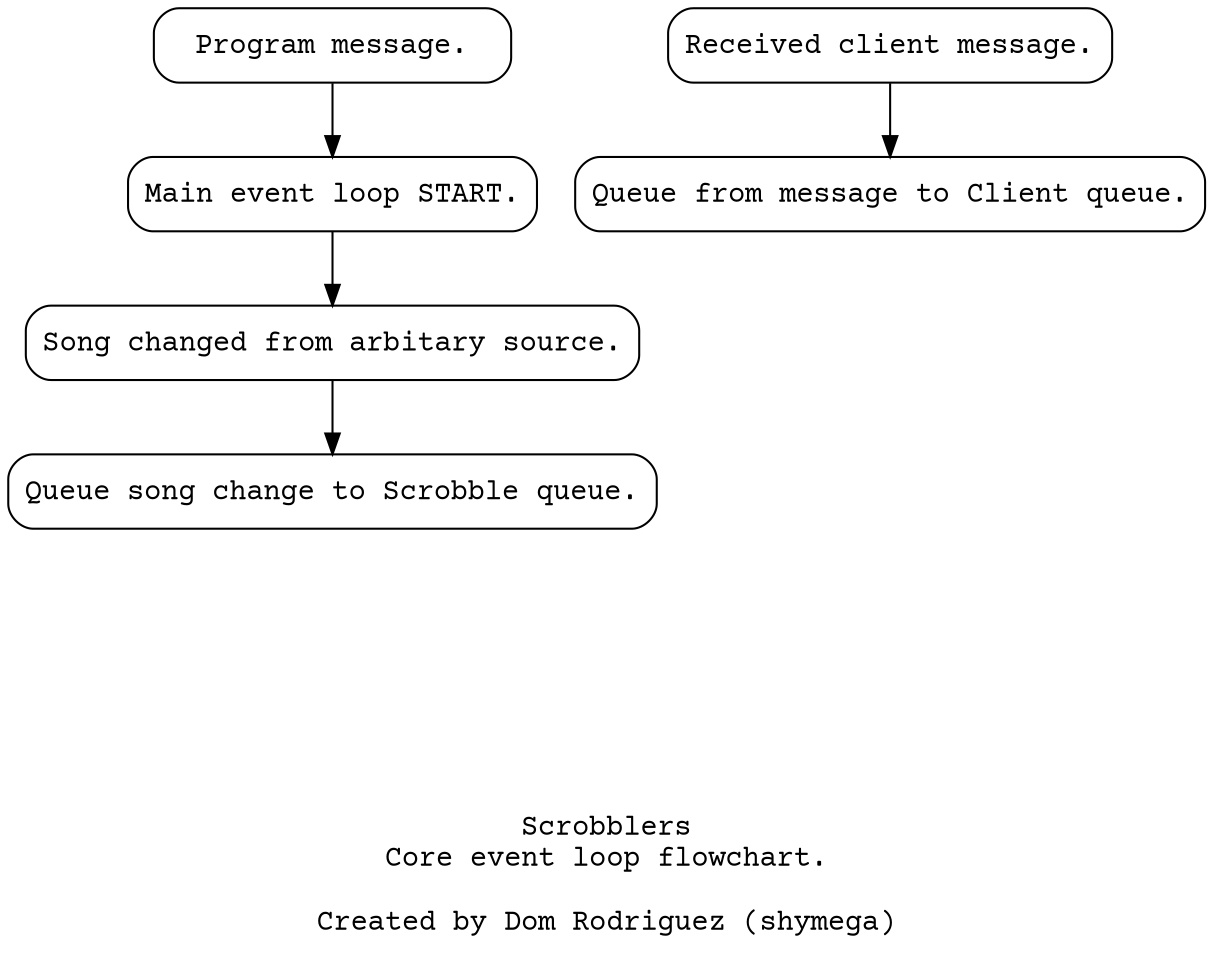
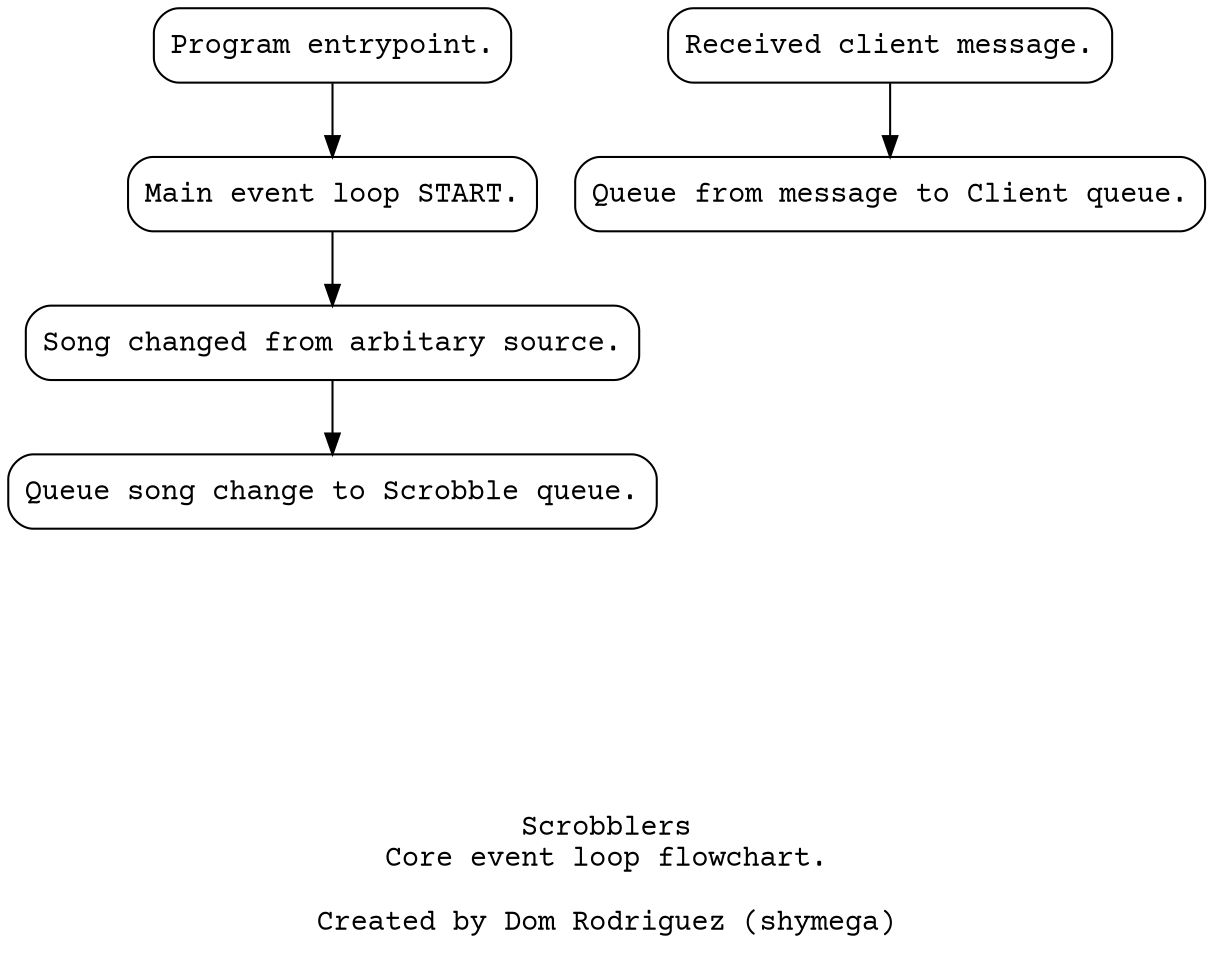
  digraph {
    fontname="Courier Prime"
    label="\n\nScrobblers\nCore event loop flowchart.\n\nCreated by Dom Rodriguez (shymega)\n"
    rankdir=T
    ranksep=0.50
    splines=true
    node [fontname="Courier Prime" shape=box style=rounded]
    edge [fontname="Courier Prime"]
-   n1 [label="Program message."]
+   n1 [label="Program entrypoint."]
    n2 [label="Main event loop START."]
    n3 [label="Song changed from arbitary source."]
    n4 [label="Queue song change to Scrobble queue."]
    n5 [label="Received client message."]
    n6 [label="Queue from message to Client queue."]
    n1 -> n2
    n2 -> n3
    n3 -> n4
    n5 -> n6
  }
